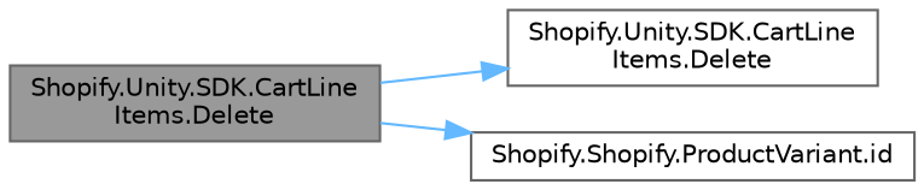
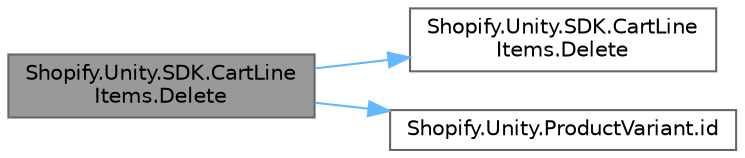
  digraph {
    rankdir=LR
    node [color=grey40 fillcolor=white fontname=Helvetica fontsize=10 shape=box style=filled]
    edge [color=steelblue1 fontname=Helvetica fontsize=10 labelfontname=Helvetica labelfontsize=10 style=solid]
    n1 [color=gray40 fillcolor=grey60 fontcolor=black height=0.2 label="Shopify.Unity.SDK.CartLine\lItems.Delete" width=0.4]
    n2 [height=0.2 label="Shopify.Unity.SDK.CartLine\lItems.Delete" width=0.4]
-   n3 [height=0.2 label="Shopify.Shopify.ProductVariant.id" width=0.4]
+   n3 [height=0.2 label="Shopify.Unity.ProductVariant.id" width=0.4]
    n1 -> n2
    n1 -> n3
  }
